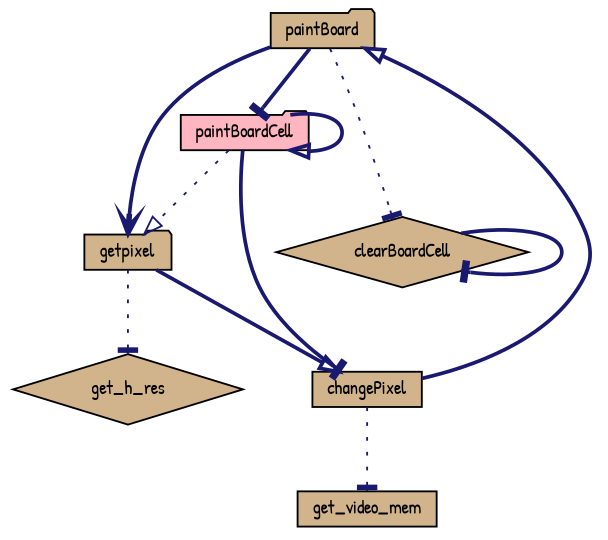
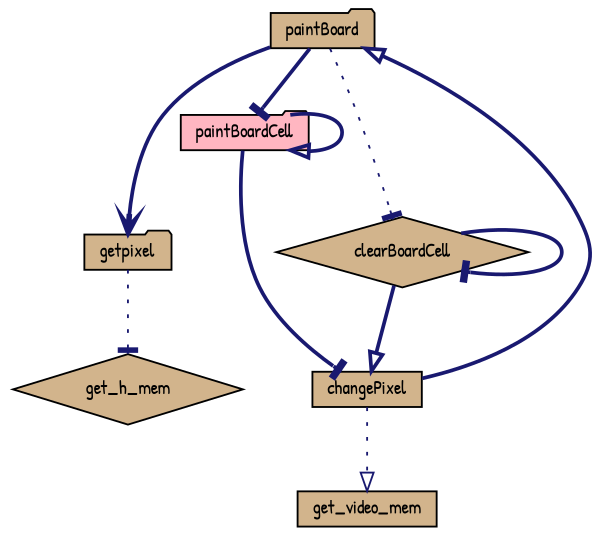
  digraph {
    fontname="Patrick Hand"
    rankdir=TB
    node [color=black fillcolor=tan fontname="Patrick Hand" fontsize=10 shape=folder style=filled]
    edge [arrowhead=tee color=midnightblue fontname="Patrick Hand" fontsize=10 labelfontname=Helvetica labelfontsize=10 style=bold]
    n1 [fontcolor=black height=0.2 label=paintBoard width=0.4]
    n2 [height=0.2 label=getpixel width=0.4]
    n3 [fillcolor=lightpink height=0.2 label=paintBoardCell width=0.4]
    n4 [height=0.2 label=clearBoardCell shape=diamond width=0.4]
-   n5 [height=0.2 label=get_h_res shape=diamond width=0.4]
+   n5 [height=0.2 label=get_h_mem shape=diamond width=0.4]
    n6 [height=0.2 label=changePixel shape=box width=0.4]
    n7 [height=0.2 label=get_video_mem shape=box width=0.4]
    n1 -> n2 [arrowhead=vee]
    n1 -> n3
    n1 -> n4 [style=dotted]
    n2 -> n5 [style=dotted]
-   n3 -> n2 [arrowhead=onormal style=dotted]
    n3 -> n3 [arrowhead=onormal]
    n3 -> n6
    n4 -> n4
-   n2 -> n6 [arrowhead=onormal]
+   n4 -> n6 [arrowhead=onormal]
    n6 -> n1 [arrowhead=onormal]
-   n6 -> n7 [style=dotted]
+   n6 -> n7 [arrowhead=onormal style=dotted]
  }
